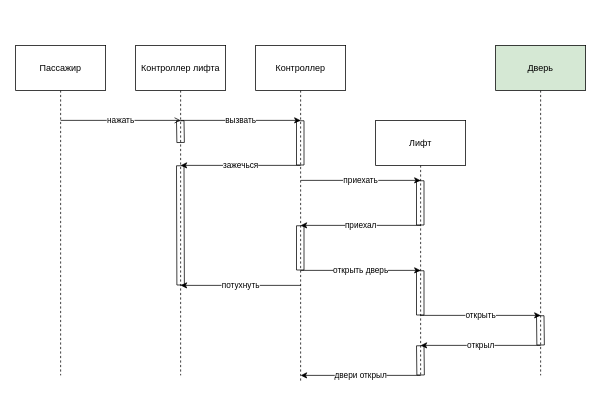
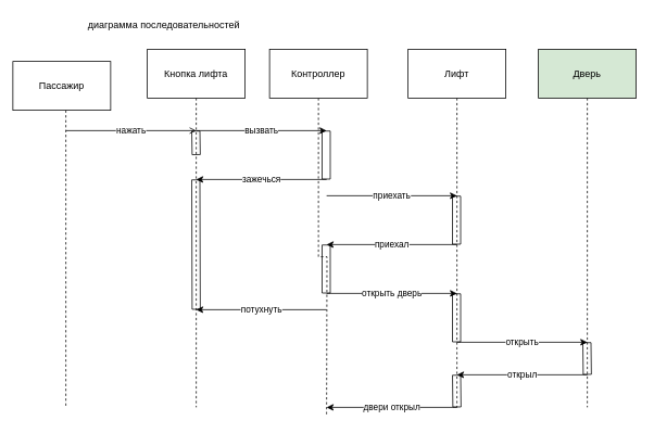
  <mxCell id="0" />
  <mxCell id="1" parent="0" />
+ <mxCell id="2" value="диаграмма последовательностей" style="text;html=1;align=center;verticalAlign=middle;resizable=0;points=[];autosize=1;" vertex="1" parent="1"><mxGeometry x="100" y="20" width="200" height="20" as="geometry" /></mxCell>
  <mxCell id="3" style="edgeStyle=orthogonalEdgeStyle;rounded=0;orthogonalLoop=1;jettySize=auto;html=1;dashed=1;endArrow=none;endFill=0;" edge="1" parent="1" source="4"><mxGeometry relative="1" as="geometry"><mxPoint x="80" y="500" as="targetPoint" /><Array as="points"><mxPoint x="80" y="330" /><mxPoint x="80" y="330" /></Array></mxGeometry></mxCell>
- <mxCell id="4" value="Пассажир" style="whiteSpace=wrap;html=1;" vertex="1" parent="1"><mxGeometry x="20" y="60" width="120" height="60" as="geometry" /></mxCell>
+ <mxCell id="4" value="Пассажир" style="whiteSpace=wrap;html=1;" vertex="1" parent="1"><mxGeometry x="15" y="75" width="120" height="60" as="geometry" /></mxCell>
  <mxCell id="5" style="edgeStyle=orthogonalEdgeStyle;rounded=0;orthogonalLoop=1;jettySize=auto;html=1;dashed=1;endArrow=none;endFill=0;" edge="1" parent="1" source="6"><mxGeometry relative="1" as="geometry"><mxPoint x="240" y="500" as="targetPoint" /></mxGeometry></mxCell>
- <mxCell id="6" value="Контроллер лифта" style="whiteSpace=wrap;html=1;" vertex="1" parent="1"><mxGeometry x="180" y="60" width="120" height="60" as="geometry" /></mxCell>
+ <mxCell id="6" value="Кнопка лифта" style="whiteSpace=wrap;html=1;" vertex="1" parent="1"><mxGeometry x="180" y="60" width="120" height="60" as="geometry" /></mxCell>
  <mxCell id="7" style="edgeStyle=orthogonalEdgeStyle;rounded=0;orthogonalLoop=1;jettySize=auto;html=1;dashed=1;endArrow=none;endFill=0;" edge="1" parent="1" source="8"><mxGeometry relative="1" as="geometry"><mxPoint x="560" y="500" as="targetPoint" /></mxGeometry></mxCell>
- <mxCell id="8" value="Лифт" style="whiteSpace=wrap;html=1;" vertex="1" parent="1"><mxGeometry x="500" y="160" width="120" height="60" as="geometry" /></mxCell>
+ <mxCell id="8" value="Лифт" style="whiteSpace=wrap;html=1;" vertex="1" parent="1"><mxGeometry x="500" y="60" width="120" height="60" as="geometry" /></mxCell>
  <mxCell id="9" style="edgeStyle=orthogonalEdgeStyle;rounded=0;orthogonalLoop=1;jettySize=auto;html=1;dashed=1;endArrow=none;endFill=0;" edge="1" parent="1" source="10"><mxGeometry relative="1" as="geometry"><mxPoint x="400" y="510" as="targetPoint" /></mxGeometry></mxCell>
- <mxCell id="10" value="Контроллер" style="whiteSpace=wrap;html=1;" vertex="1" parent="1"><mxGeometry x="340" y="60" width="120" height="60" as="geometry" /></mxCell>
+ <mxCell id="10" value="Контроллер" style="whiteSpace=wrap;html=1;" vertex="1" parent="1"><mxGeometry x="330" y="60" width="120" height="60" as="geometry" /></mxCell>
  <mxCell id="11" style="edgeStyle=orthogonalEdgeStyle;rounded=0;orthogonalLoop=1;jettySize=auto;html=1;dashed=1;endArrow=none;endFill=0;" edge="1" parent="1" source="12"><mxGeometry relative="1" as="geometry"><mxPoint x="720" y="500" as="targetPoint" /></mxGeometry></mxCell>
  <mxCell id="12" value="Дверь" style="whiteSpace=wrap;html=1;fillColor=#d5e8d4;" vertex="1" parent="1"><mxGeometry x="660" y="60" width="120" height="60" as="geometry" /></mxCell>
  <mxCell id="13" value="нажать" style="endArrow=open;html=1;endFill=0;" edge="1" parent="1"><mxGeometry width="50" height="50" relative="1" as="geometry"><mxPoint x="80" y="160" as="sourcePoint" /><mxPoint x="240" y="160" as="targetPoint" /></mxGeometry></mxCell>
  <mxCell id="14" value="" style="shape=flexArrow;endArrow=none;html=1;endFill=0;" edge="1" parent="1"><mxGeometry width="50" height="50" relative="1" as="geometry"><mxPoint x="240" y="190" as="sourcePoint" /><mxPoint x="239.5" y="160" as="targetPoint" /></mxGeometry></mxCell>
  <mxCell id="15" value="вызвать" style="endArrow=classic;html=1;" edge="1" parent="1"><mxGeometry width="50" height="50" relative="1" as="geometry"><mxPoint x="240" y="160" as="sourcePoint" /><mxPoint x="400" y="160" as="targetPoint" /></mxGeometry></mxCell>
  <mxCell id="16" value="" style="shape=flexArrow;endArrow=none;html=1;endFill=0;" edge="1" parent="1"><mxGeometry width="50" height="50" relative="1" as="geometry"><mxPoint x="399.5" y="220" as="sourcePoint" /><mxPoint x="399.5" y="160" as="targetPoint" /></mxGeometry></mxCell>
  <mxCell id="17" value="зажечься" style="endArrow=classic;html=1;" edge="1" parent="1"><mxGeometry width="50" height="50" relative="1" as="geometry"><mxPoint x="400" y="220" as="sourcePoint" /><mxPoint x="240" y="220" as="targetPoint" /></mxGeometry></mxCell>
  <mxCell id="18" value="" style="shape=flexArrow;endArrow=none;html=1;endFill=0;" edge="1" parent="1"><mxGeometry width="50" height="50" relative="1" as="geometry"><mxPoint x="240" y="380" as="sourcePoint" /><mxPoint x="239.5" y="220" as="targetPoint" /></mxGeometry></mxCell>
  <mxCell id="19" value="приехать" style="endArrow=classic;html=1;" edge="1" parent="1"><mxGeometry width="50" height="50" relative="1" as="geometry"><mxPoint x="400" y="240" as="sourcePoint" /><mxPoint x="560" y="240" as="targetPoint" /></mxGeometry></mxCell>
  <mxCell id="20" value="" style="shape=flexArrow;endArrow=none;html=1;endFill=0;" edge="1" parent="1"><mxGeometry width="50" height="50" relative="1" as="geometry"><mxPoint x="559.5" y="300" as="sourcePoint" /><mxPoint x="559.5" y="240" as="targetPoint" /></mxGeometry></mxCell>
  <mxCell id="21" value="приехал" style="endArrow=classic;html=1;" edge="1" parent="1"><mxGeometry width="50" height="50" relative="1" as="geometry"><mxPoint x="560" y="300" as="sourcePoint" /><mxPoint x="400" y="300" as="targetPoint" /></mxGeometry></mxCell>
  <mxCell id="22" value="" style="shape=flexArrow;endArrow=none;html=1;endFill=0;" edge="1" parent="1"><mxGeometry width="50" height="50" relative="1" as="geometry"><mxPoint x="399.5" y="360" as="sourcePoint" /><mxPoint x="399.5" y="300" as="targetPoint" /></mxGeometry></mxCell>
  <mxCell id="23" value="открыть дверь" style="endArrow=classic;html=1;" edge="1" parent="1"><mxGeometry width="50" height="50" relative="1" as="geometry"><mxPoint x="400" y="360" as="sourcePoint" /><mxPoint x="560" y="360" as="targetPoint" /></mxGeometry></mxCell>
  <mxCell id="24" value="" style="shape=flexArrow;endArrow=none;html=1;endFill=0;" edge="1" parent="1"><mxGeometry width="50" height="50" relative="1" as="geometry"><mxPoint x="559.5" y="420" as="sourcePoint" /><mxPoint x="559.5" y="360" as="targetPoint" /></mxGeometry></mxCell>
  <mxCell id="25" value="потухнуть" style="endArrow=classic;html=1;" edge="1" parent="1"><mxGeometry width="50" height="50" relative="1" as="geometry"><mxPoint x="400" y="380" as="sourcePoint" /><mxPoint x="240" y="380" as="targetPoint" /></mxGeometry></mxCell>
  <mxCell id="26" value="открыть" style="endArrow=classic;html=1;" edge="1" parent="1"><mxGeometry width="50" height="50" relative="1" as="geometry"><mxPoint x="560" y="420" as="sourcePoint" /><mxPoint x="720" y="420" as="targetPoint" /></mxGeometry></mxCell>
  <mxCell id="27" value="открыл" style="endArrow=none;html=1;startArrow=classic;startFill=1;endFill=0;" edge="1" parent="1"><mxGeometry width="50" height="50" relative="1" as="geometry"><mxPoint x="560" y="460" as="sourcePoint" /><mxPoint x="720" y="460" as="targetPoint" /></mxGeometry></mxCell>
  <mxCell id="28" value="" style="shape=flexArrow;endArrow=none;html=1;endFill=0;" edge="1" parent="1"><mxGeometry width="50" height="50" relative="1" as="geometry"><mxPoint x="720" y="460" as="sourcePoint" /><mxPoint x="719.5" y="420" as="targetPoint" /></mxGeometry></mxCell>
  <mxCell id="29" value="двери открыл" style="endArrow=classic;html=1;" edge="1" parent="1"><mxGeometry width="50" height="50" relative="1" as="geometry"><mxPoint x="560" y="500" as="sourcePoint" /><mxPoint x="400" y="500" as="targetPoint" /></mxGeometry></mxCell>
  <mxCell id="30" value="" style="shape=flexArrow;endArrow=none;html=1;endFill=0;" edge="1" parent="1"><mxGeometry width="50" height="50" relative="1" as="geometry"><mxPoint x="560" y="500" as="sourcePoint" /><mxPoint x="559.5" y="460" as="targetPoint" /></mxGeometry></mxCell>
